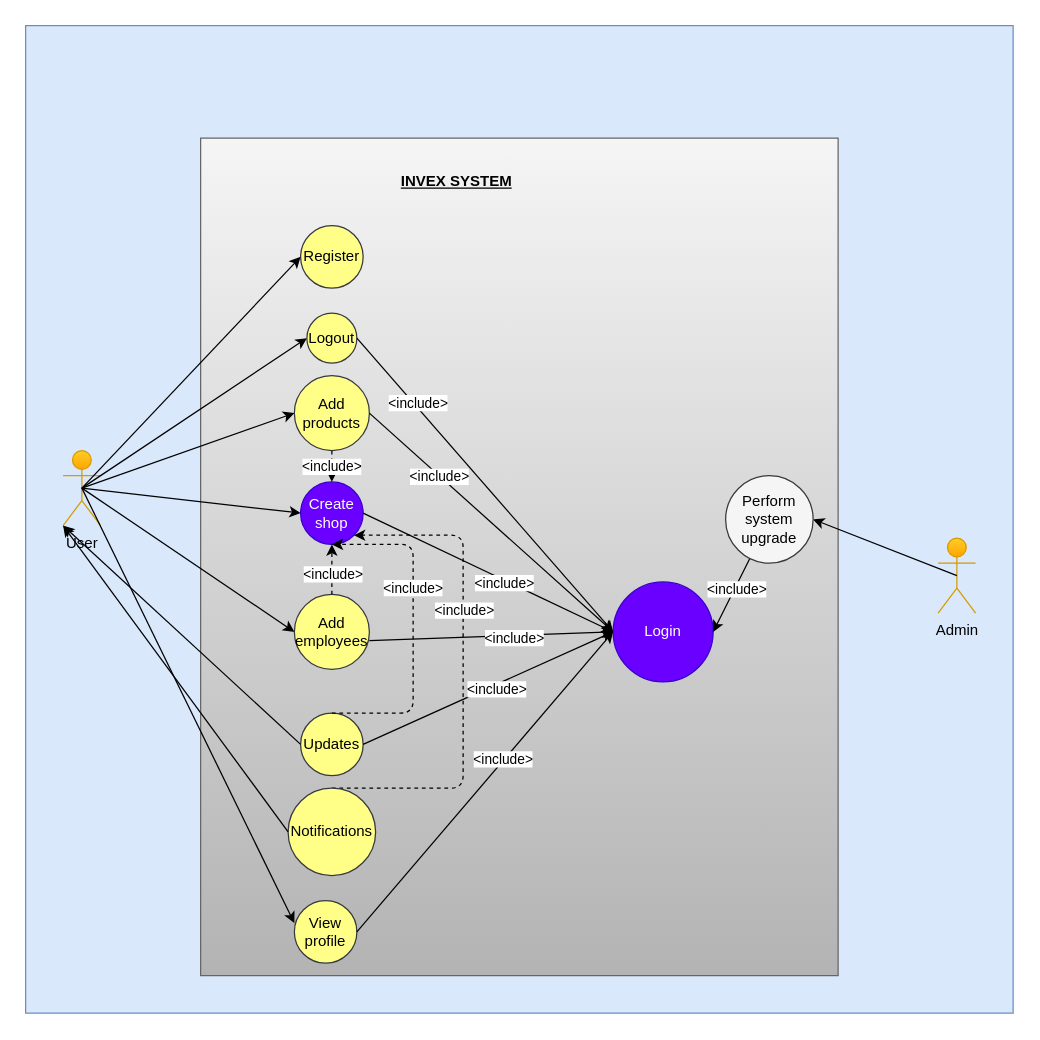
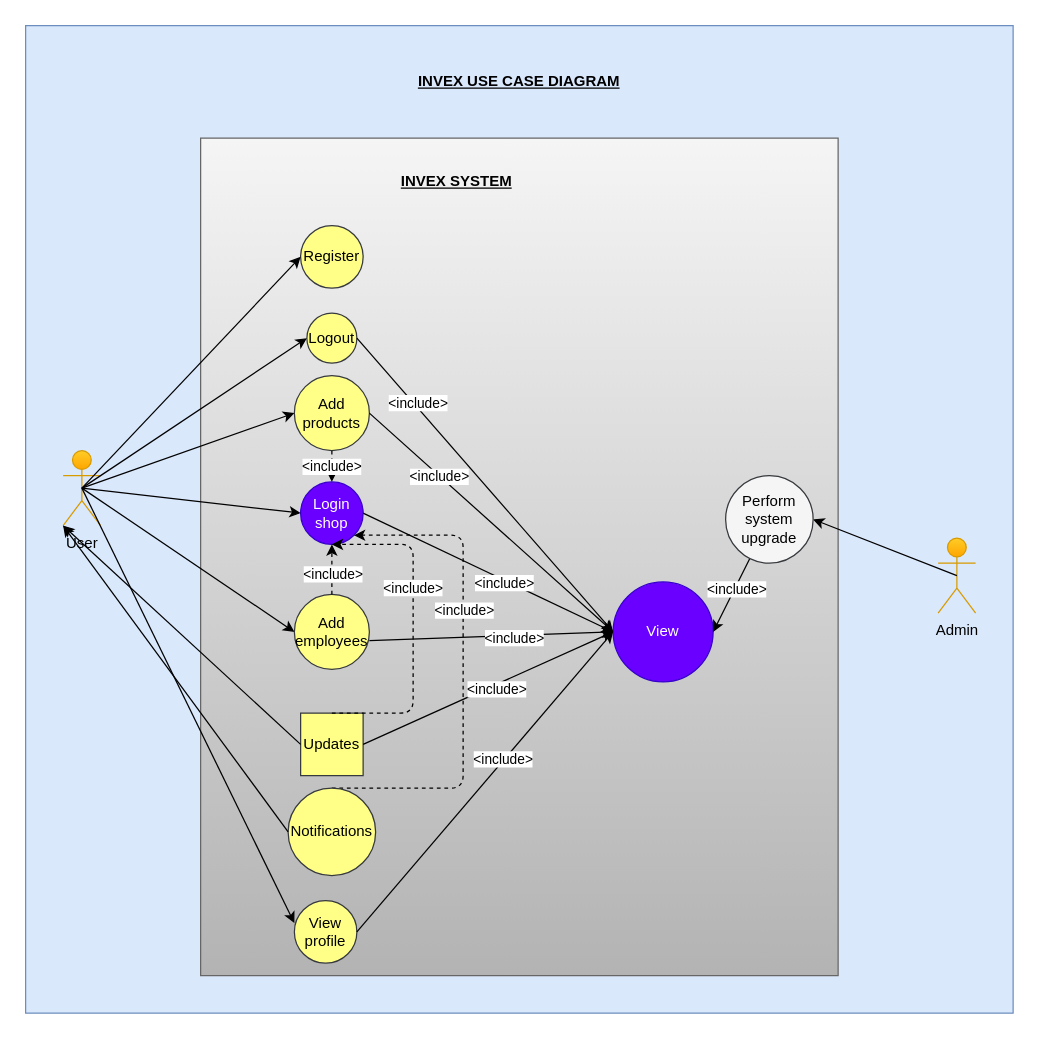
  <mxCell id="0" />
  <mxCell id="1" parent="0" />
  <mxCell id="2" value="" style="whiteSpace=wrap;html=1;aspect=fixed;fillColor=#dae8fc;strokeColor=#6c8ebf;" parent="1" vertex="1"><mxGeometry x="20" y="20" width="790" height="790" as="geometry" /></mxCell>
  <mxCell id="3" value="" style="whiteSpace=wrap;html=1;fillColor=#f5f5f5;strokeColor=#666666;gradientColor=#b3b3b3;" parent="1" vertex="1"><mxGeometry x="160" y="110" width="510" height="670" as="geometry" /></mxCell>
  <mxCell id="4" value="Register" style="ellipse;whiteSpace=wrap;html=1;aspect=fixed;fillColor=#ffff88;strokeColor=#36393d;" parent="1" vertex="1"><mxGeometry x="240" y="180" width="50" height="50" as="geometry" /></mxCell>
- <mxCell id="5" value="Create shop" style="ellipse;whiteSpace=wrap;html=1;aspect=fixed;fillColor=#6a00ff;fontColor=#ffffff;strokeColor=#3700CC;" parent="1" vertex="1"><mxGeometry x="240" y="385" width="50" height="50" as="geometry" /></mxCell>
+ <mxCell id="5" value="Login shop" style="ellipse;whiteSpace=wrap;html=1;aspect=fixed;fillColor=#6a00ff;fontColor=#ffffff;strokeColor=#3700CC;" parent="1" vertex="1"><mxGeometry x="240" y="385" width="50" height="50" as="geometry" /></mxCell>
  <mxCell id="6" value="Add products" style="ellipse;whiteSpace=wrap;html=1;aspect=fixed;fillColor=#ffff88;strokeColor=#36393d;" parent="1" vertex="1"><mxGeometry x="235" y="300" width="60" height="60" as="geometry" /></mxCell>
  <mxCell id="7" value="Add employees" style="ellipse;whiteSpace=wrap;html=1;aspect=fixed;fillColor=#ffff88;strokeColor=#36393d;" parent="1" vertex="1"><mxGeometry x="235" y="475" width="60" height="60" as="geometry" /></mxCell>
  <mxCell id="8" value="View profile" style="ellipse;whiteSpace=wrap;html=1;aspect=fixed;fillColor=#ffff88;strokeColor=#36393d;" parent="1" vertex="1"><mxGeometry x="235" y="720" width="50" height="50" as="geometry" /></mxCell>
- <mxCell id="9" value="Login" style="ellipse;whiteSpace=wrap;html=1;aspect=fixed;fillColor=#6a00ff;fontColor=#ffffff;strokeColor=#3700CC;" parent="1" vertex="1"><mxGeometry x="490" y="465" width="80" height="80" as="geometry" /></mxCell>
+ <mxCell id="9" value="View" style="ellipse;whiteSpace=wrap;html=1;aspect=fixed;fillColor=#6a00ff;fontColor=#ffffff;strokeColor=#3700CC;" parent="1" vertex="1"><mxGeometry x="490" y="465" width="80" height="80" as="geometry" /></mxCell>
  <mxCell id="10" value="Logout" style="ellipse;whiteSpace=wrap;html=1;aspect=fixed;fillColor=#ffff88;strokeColor=#36393d;" parent="1" vertex="1"><mxGeometry x="245" y="250" width="40" height="40" as="geometry" /></mxCell>
  <mxCell id="11" value="User" style="shape=umlActor;verticalLabelPosition=bottom;verticalAlign=top;html=1;outlineConnect=0;fillColor=#ffcd28;strokeColor=#d79b00;gradientColor=#ffa500;" parent="1" vertex="1"><mxGeometry x="50" y="360" width="30" height="60" as="geometry" /></mxCell>
  <mxCell id="12" value="" style="endArrow=classic;html=1;entryX=0;entryY=0.5;entryDx=0;entryDy=0;exitX=0.5;exitY=0.5;exitDx=0;exitDy=0;exitPerimeter=0;" parent="1" source="11" target="4" edge="1"><mxGeometry width="50" height="50" relative="1" as="geometry"><mxPoint x="110" y="384" as="sourcePoint" /><mxPoint x="227.322" y="226.338" as="targetPoint" /></mxGeometry></mxCell>
  <mxCell id="13" value="" style="endArrow=classic;html=1;entryX=0;entryY=0.5;entryDx=0;entryDy=0;exitX=0.5;exitY=0.5;exitDx=0;exitDy=0;exitPerimeter=0;" parent="1" source="11" target="5" edge="1"><mxGeometry width="50" height="50" relative="1" as="geometry"><mxPoint x="110" y="380" as="sourcePoint" /><mxPoint x="160" y="330" as="targetPoint" /></mxGeometry></mxCell>
  <mxCell id="14" value="" style="endArrow=classic;html=1;entryX=0;entryY=0.5;entryDx=0;entryDy=0;exitX=0.5;exitY=0.5;exitDx=0;exitDy=0;exitPerimeter=0;" parent="1" source="11" target="6" edge="1"><mxGeometry width="50" height="50" relative="1" as="geometry"><mxPoint x="110" y="380" as="sourcePoint" /><mxPoint x="250" y="400" as="targetPoint" /></mxGeometry></mxCell>
  <mxCell id="15" value="" style="endArrow=classic;html=1;entryX=0;entryY=0.5;entryDx=0;entryDy=0;exitX=0.5;exitY=0.5;exitDx=0;exitDy=0;exitPerimeter=0;" parent="1" source="11" target="7" edge="1"><mxGeometry width="50" height="50" relative="1" as="geometry"><mxPoint x="110" y="380" as="sourcePoint" /><mxPoint x="160" y="330" as="targetPoint" /></mxGeometry></mxCell>
  <mxCell id="16" value="" style="endArrow=classic;html=1;entryX=0;entryY=0.36;entryDx=0;entryDy=0;entryPerimeter=0;exitX=0.5;exitY=0.5;exitDx=0;exitDy=0;exitPerimeter=0;" parent="1" source="11" target="8" edge="1"><mxGeometry width="50" height="50" relative="1" as="geometry"><mxPoint x="110" y="380" as="sourcePoint" /><mxPoint x="160" y="330" as="targetPoint" /></mxGeometry></mxCell>
  <mxCell id="17" value="" style="endArrow=classic;html=1;entryX=0;entryY=0.5;entryDx=0;entryDy=0;exitX=0.5;exitY=0.5;exitDx=0;exitDy=0;exitPerimeter=0;" parent="1" source="11" target="10" edge="1"><mxGeometry width="50" height="50" relative="1" as="geometry"><mxPoint x="120" y="380" as="sourcePoint" /><mxPoint x="400" y="420" as="targetPoint" /></mxGeometry></mxCell>
- <mxCell id="18" value="Updates" style="ellipse;whiteSpace=wrap;html=1;aspect=fixed;fillColor=#ffff88;strokeColor=#36393d;" parent="1" vertex="1"><mxGeometry x="240" y="570" width="50" height="50" as="geometry" /></mxCell>
+ <mxCell id="18" value="Updates" style="whiteSpace=wrap;html=1;aspect=fixed;fillColor=#ffff88;strokeColor=#36393d;rounded=0;" parent="1" vertex="1"><mxGeometry x="240" y="570" width="50" height="50" as="geometry" /></mxCell>
  <mxCell id="19" style="edgeStyle=elbowEdgeStyle;html=1;exitX=0.5;exitY=0;exitDx=0;exitDy=0;entryX=1;entryY=1;entryDx=0;entryDy=0;dashed=1;" parent="1" source="21" target="5" edge="1"><mxGeometry relative="1" as="geometry"><Array as="points"><mxPoint x="370" y="540" /></Array></mxGeometry></mxCell>
  <mxCell id="20" value="&lt;span style=&quot;color: rgb(0, 0, 0);&quot;&gt;&amp;lt;include&amp;gt;&lt;/span&gt;" style="edgeLabel;html=1;align=center;verticalAlign=middle;resizable=0;points=[];" parent="19" vertex="1" connectable="0"><mxGeometry x="0.257" relative="1" as="geometry"><mxPoint as="offset" /></mxGeometry></mxCell>
  <mxCell id="21" value="Notifications" style="ellipse;whiteSpace=wrap;html=1;aspect=fixed;fillColor=#ffff88;strokeColor=#36393d;" parent="1" vertex="1"><mxGeometry x="230" y="630" width="70" height="70" as="geometry" /></mxCell>
  <mxCell id="22" value="" style="endArrow=classic;html=1;exitX=0;exitY=0.5;exitDx=0;exitDy=0;entryX=0;entryY=1;entryDx=0;entryDy=0;entryPerimeter=0;" parent="1" source="18" target="11" edge="1"><mxGeometry width="50" height="50" relative="1" as="geometry"><mxPoint x="410" y="510" as="sourcePoint" /><mxPoint x="460" y="460" as="targetPoint" /></mxGeometry></mxCell>
  <mxCell id="23" value="" style="endArrow=classic;html=1;exitX=0;exitY=0.5;exitDx=0;exitDy=0;entryX=0;entryY=1;entryDx=0;entryDy=0;entryPerimeter=0;" parent="1" source="21" target="11" edge="1"><mxGeometry width="50" height="50" relative="1" as="geometry"><mxPoint x="150" y="650" as="sourcePoint" /><mxPoint x="200" y="600" as="targetPoint" /></mxGeometry></mxCell>
  <mxCell id="24" value="" style="endArrow=classic;html=1;exitX=1;exitY=0.5;exitDx=0;exitDy=0;entryX=0;entryY=0.5;entryDx=0;entryDy=0;" parent="1" source="5" target="9" edge="1"><mxGeometry width="50" height="50" relative="1" as="geometry"><mxPoint x="420" y="440" as="sourcePoint" /><mxPoint x="410" y="470" as="targetPoint" /></mxGeometry></mxCell>
  <mxCell id="25" value="&lt;span style=&quot;color: rgb(0, 0, 0);&quot;&gt;&amp;lt;include&amp;gt;&lt;/span&gt;" style="edgeLabel;html=1;align=center;verticalAlign=middle;resizable=0;points=[];" parent="24" vertex="1" connectable="0"><mxGeometry x="0.127" y="-2" relative="1" as="geometry"><mxPoint as="offset" /></mxGeometry></mxCell>
  <mxCell id="26" value="" style="endArrow=classic;html=1;exitX=1;exitY=0.5;exitDx=0;exitDy=0;entryX=0;entryY=0.5;entryDx=0;entryDy=0;" parent="1" source="6" target="9" edge="1"><mxGeometry width="50" height="50" relative="1" as="geometry"><mxPoint x="420" y="440" as="sourcePoint" /><mxPoint x="470" y="390" as="targetPoint" /></mxGeometry></mxCell>
  <mxCell id="27" value="&lt;span style=&quot;color: rgb(0, 0, 0);&quot;&gt;&amp;lt;include&amp;gt;&lt;/span&gt;" style="edgeLabel;html=1;align=center;verticalAlign=middle;resizable=0;points=[];" parent="26" vertex="1" connectable="0"><mxGeometry x="-0.433" relative="1" as="geometry"><mxPoint y="1" as="offset" /></mxGeometry></mxCell>
  <mxCell id="28" value="" style="endArrow=classic;html=1;exitX=1;exitY=0.617;exitDx=0;exitDy=0;exitPerimeter=0;entryX=0;entryY=0.5;entryDx=0;entryDy=0;" parent="1" source="7" target="9" edge="1"><mxGeometry width="50" height="50" relative="1" as="geometry"><mxPoint x="420" y="530" as="sourcePoint" /><mxPoint x="470" y="480" as="targetPoint" /></mxGeometry></mxCell>
  <mxCell id="29" value="&lt;span style=&quot;color: rgb(0, 0, 0);&quot;&gt;&amp;lt;include&amp;gt;&lt;/span&gt;" style="edgeLabel;html=1;align=center;verticalAlign=middle;resizable=0;points=[];" parent="28" vertex="1" connectable="0"><mxGeometry x="0.189" y="-2" relative="1" as="geometry"><mxPoint as="offset" /></mxGeometry></mxCell>
  <mxCell id="30" value="" style="endArrow=classic;html=1;exitX=1;exitY=0.5;exitDx=0;exitDy=0;entryX=0;entryY=0.5;entryDx=0;entryDy=0;" parent="1" source="8" target="9" edge="1"><mxGeometry width="50" height="50" relative="1" as="geometry"><mxPoint x="420" y="530" as="sourcePoint" /><mxPoint x="470" y="480" as="targetPoint" /></mxGeometry></mxCell>
  <mxCell id="31" value="&lt;span style=&quot;color: rgb(0, 0, 0);&quot;&gt;&amp;lt;include&amp;gt;&lt;/span&gt;" style="edgeLabel;html=1;align=center;verticalAlign=middle;resizable=0;points=[];" parent="30" vertex="1" connectable="0"><mxGeometry x="0.148" y="2" relative="1" as="geometry"><mxPoint as="offset" /></mxGeometry></mxCell>
  <mxCell id="32" value="" style="endArrow=classic;html=1;exitX=1;exitY=0.5;exitDx=0;exitDy=0;entryX=0;entryY=0.5;entryDx=0;entryDy=0;" parent="1" source="10" target="9" edge="1"><mxGeometry width="50" height="50" relative="1" as="geometry"><mxPoint x="420" y="530" as="sourcePoint" /><mxPoint x="470" y="480" as="targetPoint" /></mxGeometry></mxCell>
  <mxCell id="33" value="&lt;span style=&quot;color: rgb(0, 0, 0);&quot;&gt;&amp;lt;include&amp;gt;&lt;/span&gt;" style="edgeLabel;html=1;align=center;verticalAlign=middle;resizable=0;points=[];" parent="32" vertex="1" connectable="0"><mxGeometry x="-0.542" y="3" relative="1" as="geometry"><mxPoint as="offset" /></mxGeometry></mxCell>
  <mxCell id="34" value="" style="endArrow=classic;html=1;exitX=1;exitY=0.5;exitDx=0;exitDy=0;entryX=0;entryY=0.5;entryDx=0;entryDy=0;" parent="1" source="18" target="9" edge="1"><mxGeometry width="50" height="50" relative="1" as="geometry"><mxPoint x="420" y="530" as="sourcePoint" /><mxPoint x="470" y="480" as="targetPoint" /></mxGeometry></mxCell>
  <mxCell id="35" value="&lt;span style=&quot;color: rgb(0, 0, 0);&quot;&gt;&amp;lt;include&amp;gt;&lt;/span&gt;" style="edgeLabel;html=1;align=center;verticalAlign=middle;resizable=0;points=[];" parent="34" vertex="1" connectable="0"><mxGeometry x="0.046" y="-3" relative="1" as="geometry"><mxPoint as="offset" /></mxGeometry></mxCell>
  <mxCell id="36" value="&amp;lt;include&amp;gt;" style="endArrow=classic;html=1;exitX=0.5;exitY=1;exitDx=0;exitDy=0;entryX=0.5;entryY=0;entryDx=0;entryDy=0;dashed=1;" parent="1" source="6" target="5" edge="1"><mxGeometry width="50" height="50" relative="1" as="geometry"><mxPoint x="350" y="450" as="sourcePoint" /><mxPoint x="400" y="400" as="targetPoint" /></mxGeometry></mxCell>
  <mxCell id="37" value="" style="endArrow=classic;html=1;entryX=0.5;entryY=1;entryDx=0;entryDy=0;exitX=0.5;exitY=0;exitDx=0;exitDy=0;dashed=1;" parent="1" source="7" target="5" edge="1"><mxGeometry width="50" height="50" relative="1" as="geometry"><mxPoint x="270" y="470" as="sourcePoint" /><mxPoint x="400" y="400" as="targetPoint" /></mxGeometry></mxCell>
  <mxCell id="38" value="&lt;span style=&quot;color: rgb(0, 0, 0);&quot;&gt;&amp;lt;include&amp;gt;&lt;/span&gt;" style="edgeLabel;html=1;align=center;verticalAlign=middle;resizable=0;points=[];" parent="37" vertex="1" connectable="0"><mxGeometry x="-0.15" relative="1" as="geometry"><mxPoint as="offset" /></mxGeometry></mxCell>
  <mxCell id="39" style="edgeStyle=elbowEdgeStyle;html=1;exitX=0.5;exitY=0;exitDx=0;exitDy=0;entryX=0.5;entryY=1;entryDx=0;entryDy=0;dashed=1;" parent="1" source="18" target="5" edge="1"><mxGeometry relative="1" as="geometry"><mxPoint x="340" y="570" as="sourcePoint" /><mxPoint x="340" y="435" as="targetPoint" /><Array as="points"><mxPoint x="330" y="520" /></Array></mxGeometry></mxCell>
  <mxCell id="40" value="&lt;span style=&quot;color: rgb(0, 0, 0);&quot;&gt;&amp;lt;include&amp;gt;&lt;/span&gt;" style="edgeLabel;html=1;align=center;verticalAlign=middle;resizable=0;points=[];" parent="39" vertex="1" connectable="0"><mxGeometry x="0.253" y="1" relative="1" as="geometry"><mxPoint as="offset" /></mxGeometry></mxCell>
  <mxCell id="41" value="Admin" style="shape=umlActor;verticalLabelPosition=bottom;verticalAlign=top;html=1;outlineConnect=0;fillColor=#ffcd28;strokeColor=#d79b00;gradientColor=#ffa500;" parent="1" vertex="1"><mxGeometry x="750" y="430" width="30" height="60" as="geometry" /></mxCell>
  <mxCell id="42" style="edgeStyle=none;html=1;exitX=0.5;exitY=0.5;exitDx=0;exitDy=0;exitPerimeter=0;entryX=1;entryY=0.5;entryDx=0;entryDy=0;" parent="1" source="41" target="45" edge="1"><mxGeometry relative="1" as="geometry" /></mxCell>
  <mxCell id="43" style="edgeStyle=none;html=1;entryX=1;entryY=0.5;entryDx=0;entryDy=0;" parent="1" source="45" target="9" edge="1"><mxGeometry relative="1" as="geometry" /></mxCell>
  <mxCell id="44" value="&lt;span style=&quot;color: rgb(0, 0, 0);&quot;&gt;&amp;lt;include&amp;gt;&lt;/span&gt;" style="edgeLabel;html=1;align=center;verticalAlign=middle;resizable=0;points=[];" parent="43" vertex="1" connectable="0"><mxGeometry x="-0.172" y="1" relative="1" as="geometry"><mxPoint as="offset" /></mxGeometry></mxCell>
  <mxCell id="45" value="Perform system upgrade" style="ellipse;whiteSpace=wrap;html=1;aspect=fixed;fillColor=#f5f5f5;strokeColor=#36393d;" parent="1" vertex="1"><mxGeometry x="580" y="380" width="70" height="70" as="geometry" /></mxCell>
+ <mxCell id="46" value="&lt;b&gt;&lt;u&gt;INVEX USE CASE DIAGRAM&lt;/u&gt;&lt;/b&gt;" style="text;html=1;align=center;verticalAlign=middle;whiteSpace=wrap;rounded=0;" parent="1" vertex="1"><mxGeometry x="325" y="50" width="180" height="30" as="geometry" /></mxCell>
  <mxCell id="47" value="&lt;b&gt;&lt;u&gt;INVEX SYSTEM&lt;/u&gt;&lt;/b&gt;" style="text;html=1;align=center;verticalAlign=middle;whiteSpace=wrap;rounded=0;" vertex="1" parent="1"><mxGeometry x="310" y="130" width="110" height="30" as="geometry" /></mxCell>
